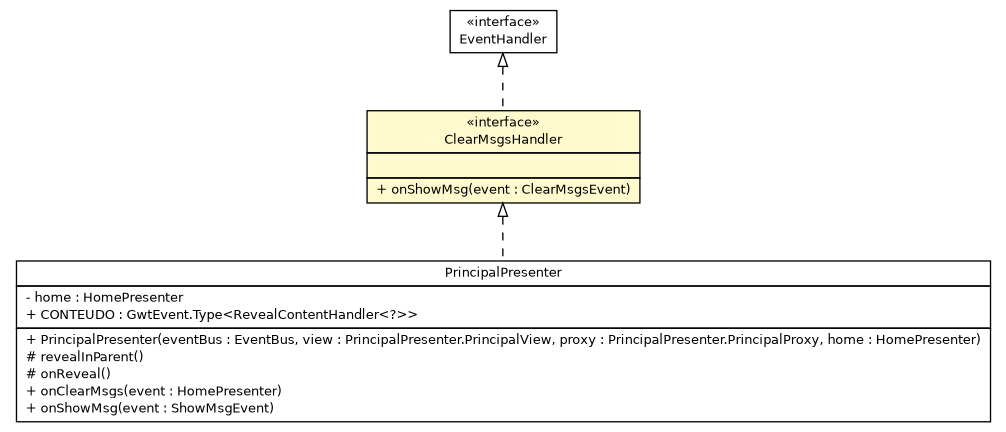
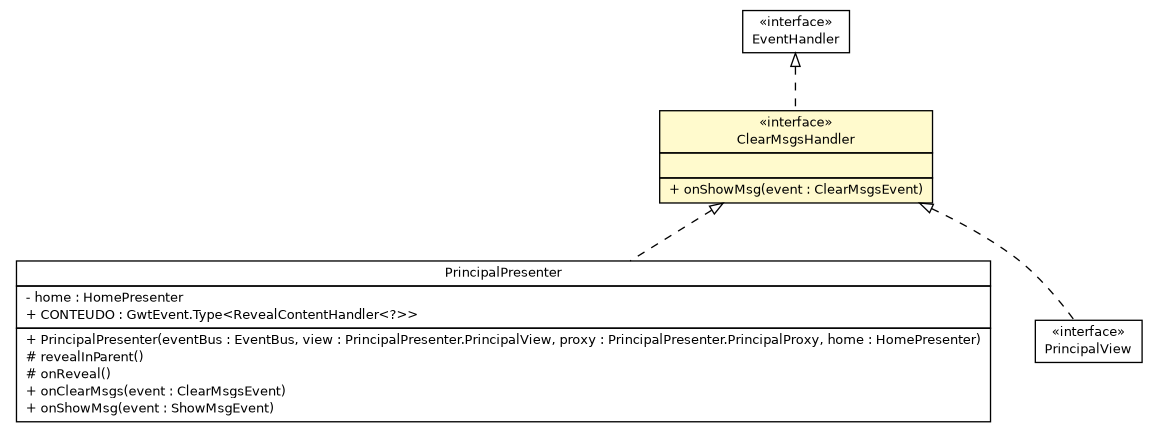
  digraph {
    nodesep=0.25
    ranksep=0.5
    node [fontcolor=black fontname=Helvetica fontsize=10.0 shape=plaintext]
    edge [arrowtail=empty dir=back fontname=Helvetica fontsize=10 headport=p labelfontname=Helvetica labelfontsize=10 style=dashed tailport=p]
    n1 [label=<<table title="br.net.meditec.client.events.ClearMsgsEvent.ClearMsgsHandler" border="0" cellborder="1" cellspacing="0" cellpadding="2" port="p" bgcolor="lemonChiffon" href="./ClearMsgsEvent.ClearMsgsHandler.html"> 		<tr><td><table border="0" cellspacing="0" cellpadding="1"> <tr><td align="center" balign="center"> &#171;interface&#187; </td></tr> <tr><td align="center" balign="center"> ClearMsgsHandler </td></tr> 		</table></td></tr> 		<tr><td><table border="0" cellspacing="0" cellpadding="1"> <tr><td align="left" balign="left">  </td></tr> 		</table></td></tr> 		<tr><td><table border="0" cellspacing="0" cellpadding="1"> <tr><td align="left" balign="left"> + onShowMsg(event : ClearMsgsEvent) </td></tr> 		</table></td></tr> 		</table>>]
-   n2 [label=<<table title="br.net.meditec.client.telas.principal.PrincipalPresenter" border="0" cellborder="1" cellspacing="0" cellpadding="2" port="p" href="../telas/principal/PrincipalPresenter.html"> 		<tr><td><table border="0" cellspacing="0" cellpadding="1"> <tr><td align="center" balign="center"> PrincipalPresenter </td></tr> 		</table></td></tr> 		<tr><td><table border="0" cellspacing="0" cellpadding="1"> <tr><td align="left" balign="left"> - home : HomePresenter </td></tr> <tr><td align="left" balign="left"> + CONTEUDO : GwtEvent.Type&lt;RevealContentHandler&lt;?&gt;&gt; </td></tr> 		</table></td></tr> 		<tr><td><table border="0" cellspacing="0" cellpadding="1"> <tr><td align="left" balign="left"> + PrincipalPresenter(eventBus : EventBus, view : PrincipalPresenter.PrincipalView, proxy : PrincipalPresenter.PrincipalProxy, home : HomePresenter) </td></tr> <tr><td align="left" balign="left"> # revealInParent() </td></tr> <tr><td align="left" balign="left"> # onReveal() </td></tr> <tr><td align="left" balign="left"> + onClearMsgs(event : HomePresenter) </td></tr> <tr><td align="left" balign="left"> + onShowMsg(event : ShowMsgEvent) </td></tr> 		</table></td></tr> 		</table>>]
+   n2 [label=<<table title="br.net.meditec.client.telas.principal.PrincipalPresenter" border="0" cellborder="1" cellspacing="0" cellpadding="2" port="p" href="../telas/principal/PrincipalPresenter.html"> 		<tr><td><table border="0" cellspacing="0" cellpadding="1"> <tr><td align="center" balign="center"> PrincipalPresenter </td></tr> 		</table></td></tr> 		<tr><td><table border="0" cellspacing="0" cellpadding="1"> <tr><td align="left" balign="left"> - home : HomePresenter </td></tr> <tr><td align="left" balign="left"> + CONTEUDO : GwtEvent.Type&lt;RevealContentHandler&lt;?&gt;&gt; </td></tr> 		</table></td></tr> 		<tr><td><table border="0" cellspacing="0" cellpadding="1"> <tr><td align="left" balign="left"> + PrincipalPresenter(eventBus : EventBus, view : PrincipalPresenter.PrincipalView, proxy : PrincipalPresenter.PrincipalProxy, home : HomePresenter) </td></tr> <tr><td align="left" balign="left"> # revealInParent() </td></tr> <tr><td align="left" balign="left"> # onReveal() </td></tr> <tr><td align="left" balign="left"> + onClearMsgs(event : ClearMsgsEvent) </td></tr> <tr><td align="left" balign="left"> + onShowMsg(event : ShowMsgEvent) </td></tr> 		</table></td></tr> 		</table>>]
+   n3 [label=<<table title="br.net.meditec.client.telas.principal.PrincipalPresenter.PrincipalView" border="0" cellborder="1" cellspacing="0" cellpadding="2" port="p" href="../telas/principal/PrincipalPresenter.PrincipalView.html"> 		<tr><td><table border="0" cellspacing="0" cellpadding="1"> <tr><td align="center" balign="center"> &#171;interface&#187; </td></tr> <tr><td align="center" balign="center"> PrincipalView </td></tr> 		</table></td></tr> 		</table>>]
    n4 [label=<<table title="com.google.gwt.event.shared.EventHandler" border="0" cellborder="1" cellspacing="0" cellpadding="2" port="p" href="http://java.sun.com/j2se/1.4.2/docs/api/com/google/gwt/event/shared/EventHandler.html"> 		<tr><td><table border="0" cellspacing="0" cellpadding="1"> <tr><td align="center" balign="center"> &#171;interface&#187; </td></tr> <tr><td align="center" balign="center"> EventHandler </td></tr> 		</table></td></tr> 		</table>>]
    n1 -> n2
+   n1 -> n3
    n4 -> n1
  }
